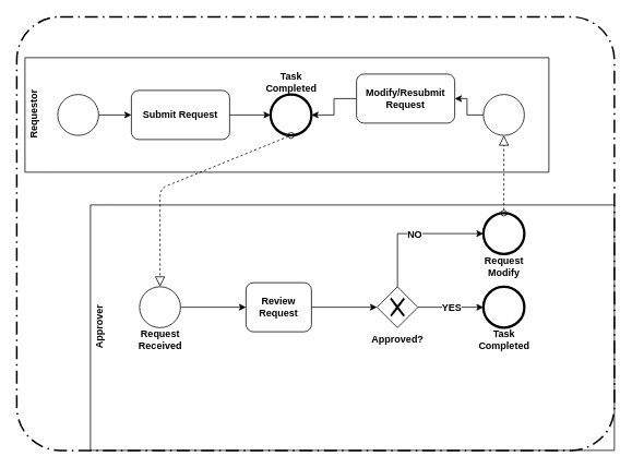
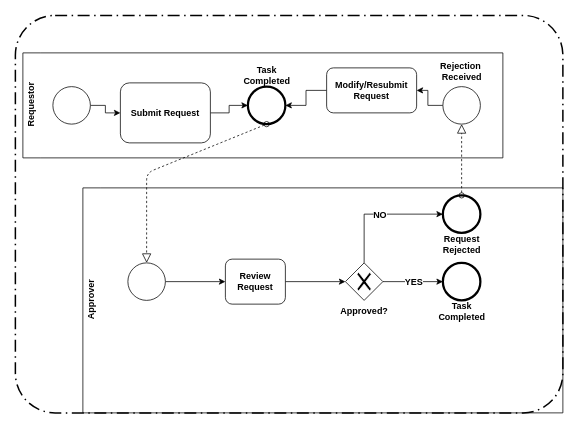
  <mxCell id="0" />
  <mxCell id="1" parent="0" />
  <mxCell id="2" value="Requestor" style="swimlane;html=1;horizontal=0;swimlaneLine=0;" vertex="1" parent="1"><mxGeometry x="30" y="70" width="640" height="140" as="geometry" /></mxCell>
  <mxCell id="3" value="" style="shape=mxgraph.bpmn.shape;html=1;verticalLabelPosition=bottom;labelBackgroundColor=#ffffff;verticalAlign=top;align=center;perimeter=ellipsePerimeter;outlineConnect=0;outline=end;symbol=general;" vertex="1" parent="2"><mxGeometry x="300" y="45" width="50" height="50" as="geometry" /></mxCell>
  <mxCell id="4" value="" style="edgeStyle=orthogonalEdgeStyle;rounded=0;orthogonalLoop=1;jettySize=auto;html=1;" edge="1" parent="2" source="5" target="3"><mxGeometry relative="1" as="geometry" /></mxCell>
- <mxCell id="5" value="&lt;b&gt;Submit Request&lt;/b&gt;" style="shape=ext;rounded=1;html=1;whiteSpace=wrap;" vertex="1" parent="2"><mxGeometry x="130" y="40" width="120" height="60" as="geometry" /></mxCell>
+ <mxCell id="5" value="&lt;b&gt;Submit Request&lt;/b&gt;" style="shape=ext;rounded=1;html=1;whiteSpace=wrap;" vertex="1" parent="2"><mxGeometry x="130" y="40" width="120" height="80" as="geometry" /></mxCell>
  <mxCell id="6" value="" style="edgeStyle=orthogonalEdgeStyle;rounded=0;orthogonalLoop=1;jettySize=auto;html=1;" edge="1" parent="2" source="7" target="3"><mxGeometry relative="1" as="geometry" /></mxCell>
  <mxCell id="7" value="&lt;b&gt;Modify/Resubmit Request&lt;/b&gt;" style="shape=ext;rounded=1;html=1;whiteSpace=wrap;" vertex="1" parent="2"><mxGeometry x="405" y="20" width="120" height="60" as="geometry" /></mxCell>
  <mxCell id="8" value="" style="edgeStyle=orthogonalEdgeStyle;rounded=0;orthogonalLoop=1;jettySize=auto;html=1;" edge="1" parent="2" source="9" target="5"><mxGeometry relative="1" as="geometry" /></mxCell>
  <mxCell id="9" value="" style="shape=mxgraph.bpmn.shape;html=1;verticalLabelPosition=bottom;labelBackgroundColor=#ffffff;verticalAlign=top;align=center;perimeter=ellipsePerimeter;outlineConnect=0;outline=standard;symbol=general;" vertex="1" parent="2"><mxGeometry x="40" y="45" width="50" height="50" as="geometry" /></mxCell>
  <mxCell id="10" value="" style="edgeStyle=orthogonalEdgeStyle;rounded=0;orthogonalLoop=1;jettySize=auto;html=1;" edge="1" parent="2" source="11" target="7"><mxGeometry relative="1" as="geometry" /></mxCell>
  <mxCell id="11" value="" style="shape=mxgraph.bpmn.shape;html=1;verticalLabelPosition=bottom;labelBackgroundColor=#ffffff;verticalAlign=top;align=center;perimeter=ellipsePerimeter;outlineConnect=0;outline=standard;symbol=general;" vertex="1" parent="2"><mxGeometry x="560" y="45" width="50" height="50" as="geometry" /></mxCell>
+ <mxCell id="12" value="&lt;b&gt;Rejection&amp;nbsp;&lt;br&gt;Received&lt;/b&gt;" style="text;html=1;align=center;verticalAlign=middle;resizable=0;points=[];autosize=1;" vertex="1" parent="2"><mxGeometry x="550" y="10" width="70" height="30" as="geometry" /></mxCell>
  <mxCell id="13" value="&lt;b&gt;Task&lt;br&gt;Completed&lt;/b&gt;" style="text;html=1;align=center;verticalAlign=middle;resizable=0;points=[];autosize=1;" vertex="1" parent="2"><mxGeometry x="285" y="15" width="80" height="30" as="geometry" /></mxCell>
  <mxCell id="14" value="Approver" style="swimlane;html=1;horizontal=0;swimlaneLine=0;" vertex="1" parent="1"><mxGeometry x="110" y="250" width="640" height="300" as="geometry" /></mxCell>
  <mxCell id="15" value="" style="edgeStyle=orthogonalEdgeStyle;rounded=0;orthogonalLoop=1;jettySize=auto;html=1;" edge="1" parent="14" source="16" target="18"><mxGeometry relative="1" as="geometry" /></mxCell>
  <mxCell id="16" value="" style="shape=mxgraph.bpmn.shape;html=1;verticalLabelPosition=bottom;labelBackgroundColor=#ffffff;verticalAlign=top;align=center;perimeter=ellipsePerimeter;outlineConnect=0;outline=standard;symbol=general;" vertex="1" parent="14"><mxGeometry x="60" y="100" width="50" height="50" as="geometry" /></mxCell>
  <mxCell id="17" value="" style="edgeStyle=orthogonalEdgeStyle;rounded=0;orthogonalLoop=1;jettySize=auto;html=1;" edge="1" parent="14" source="18" target="22"><mxGeometry relative="1" as="geometry" /></mxCell>
  <mxCell id="18" value="&lt;b&gt;Review Request&lt;/b&gt;" style="shape=ext;rounded=1;html=1;whiteSpace=wrap;" vertex="1" parent="14"><mxGeometry x="190" y="95" width="80" height="60" as="geometry" /></mxCell>
  <mxCell id="19" value="" style="shape=mxgraph.bpmn.shape;html=1;verticalLabelPosition=bottom;labelBackgroundColor=#ffffff;verticalAlign=top;align=center;perimeter=ellipsePerimeter;outlineConnect=0;outline=end;symbol=general;" vertex="1" parent="14"><mxGeometry x="480" y="100" width="50" height="50" as="geometry" /></mxCell>
  <mxCell id="20" value="" style="edgeStyle=orthogonalEdgeStyle;rounded=0;orthogonalLoop=1;jettySize=auto;html=1;" edge="1" parent="14" source="22" target="19"><mxGeometry relative="1" as="geometry" /></mxCell>
  <mxCell id="21" value="&lt;b&gt;YES&lt;/b&gt;" style="text;html=1;align=center;verticalAlign=middle;resizable=0;points=[];labelBackgroundColor=#ffffff;" vertex="1" connectable="0" parent="20"><mxGeometry relative="1" as="geometry"><mxPoint as="offset" /></mxGeometry></mxCell>
  <mxCell id="22" value="" style="shape=mxgraph.bpmn.shape;html=1;verticalLabelPosition=bottom;labelBackgroundColor=#ffffff;verticalAlign=top;align=center;perimeter=rhombusPerimeter;background=gateway;outlineConnect=0;outline=none;symbol=exclusiveGw;" vertex="1" parent="14"><mxGeometry x="350" y="100" width="50" height="50" as="geometry" /></mxCell>
  <mxCell id="23" value="&lt;b&gt;Approved?&lt;/b&gt;" style="text;html=1;align=center;verticalAlign=middle;resizable=0;points=[];autosize=1;" vertex="1" parent="14"><mxGeometry x="335" y="155" width="80" height="20" as="geometry" /></mxCell>
- <mxCell id="24" value="&lt;b&gt;Request &lt;br&gt;Received&lt;/b&gt;" style="text;html=1;align=center;verticalAlign=middle;resizable=0;points=[];autosize=1;" vertex="1" parent="14"><mxGeometry x="50" y="150" width="70" height="30" as="geometry" /></mxCell>
  <mxCell id="25" value="" style="shape=mxgraph.bpmn.shape;html=1;verticalLabelPosition=bottom;labelBackgroundColor=#ffffff;verticalAlign=top;align=center;perimeter=ellipsePerimeter;outlineConnect=0;outline=end;symbol=general;" vertex="1" parent="14"><mxGeometry x="480" y="10" width="50" height="50" as="geometry" /></mxCell>
  <mxCell id="26" value="" style="edgeStyle=orthogonalEdgeStyle;rounded=0;orthogonalLoop=1;jettySize=auto;html=1;exitX=0.5;exitY=0;exitDx=0;exitDy=0;entryX=0;entryY=0.5;entryDx=0;entryDy=0;" edge="1" parent="14" source="22" target="25"><mxGeometry relative="1" as="geometry"><mxPoint x="650" y="110" as="sourcePoint" /><mxPoint x="730" y="110" as="targetPoint" /></mxGeometry></mxCell>
  <mxCell id="27" value="&lt;b&gt;NO&lt;/b&gt;" style="text;html=1;align=center;verticalAlign=middle;resizable=0;points=[];labelBackgroundColor=#ffffff;" vertex="1" connectable="0" parent="26"><mxGeometry relative="1" as="geometry"><mxPoint as="offset" /></mxGeometry></mxCell>
  <mxCell id="28" value="&lt;b&gt;Task&lt;br&gt;Completed&lt;/b&gt;" style="text;html=1;align=center;verticalAlign=middle;resizable=0;points=[];autosize=1;" vertex="1" parent="14"><mxGeometry x="465" y="150" width="80" height="30" as="geometry" /></mxCell>
- <mxCell id="29" value="&lt;b&gt;Request &lt;br&gt;Modify&lt;/b&gt;" style="text;html=1;align=center;verticalAlign=middle;resizable=0;points=[];autosize=1;" vertex="1" parent="14"><mxGeometry x="470" y="60" width="70" height="30" as="geometry" /></mxCell>
+ <mxCell id="29" value="&lt;b&gt;Request &lt;br&gt;Rejected&lt;/b&gt;" style="text;html=1;align=center;verticalAlign=middle;resizable=0;points=[];autosize=1;" vertex="1" parent="14"><mxGeometry x="470" y="60" width="70" height="30" as="geometry" /></mxCell>
  <mxCell id="30" value="" style="rounded=1;arcSize=10;dashed=1;strokeColor=#000000;fillColor=none;gradientColor=none;dashPattern=8 3 1 3;strokeWidth=2;" vertex="1" parent="14"><mxGeometry x="-90" y="-230" width="730" height="530" as="geometry" /></mxCell>
  <mxCell id="31" value="" style="startArrow=oval;startFill=0;startSize=7;endArrow=block;endFill=0;endSize=10;dashed=1;html=1;entryX=0.5;entryY=1;entryDx=0;entryDy=0;exitX=0.5;exitY=0;exitDx=0;exitDy=0;" edge="1" parent="1" source="25" target="11"><mxGeometry width="100" relative="1" as="geometry"><mxPoint x="620" y="230" as="sourcePoint" /><mxPoint x="720" y="230" as="targetPoint" /></mxGeometry></mxCell>
  <mxCell id="32" value="" style="startArrow=oval;startFill=0;startSize=7;endArrow=block;endFill=0;endSize=10;dashed=1;html=1;entryX=0.5;entryY=0;entryDx=0;entryDy=0;exitX=0.5;exitY=1;exitDx=0;exitDy=0;" edge="1" parent="1" source="3" target="16"><mxGeometry width="100" relative="1" as="geometry"><mxPoint x="350" y="160" as="sourcePoint" /><mxPoint x="730" y="115" as="targetPoint" /><Array as="points"><mxPoint x="195" y="230" /></Array></mxGeometry></mxCell>
